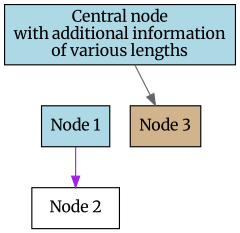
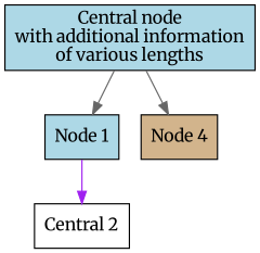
  digraph {
    fontname=Merriweather
    node [fillcolor=lightblue fontname=Merriweather shape=rect style=filled]
    edge [color=gray40 fontname=Merriweather style=solid]
    n1 [label="Central node\nwith additional information\nof various lengths"]
    n2 [label="Node 1"]
-   n3 [fillcolor=tan label="Node 3"]
-   n4 [fillcolor=white label="Node 2"]
+   n3 [fillcolor=tan label="Node 4"]
+   n4 [fillcolor=white label="Central 2"]
+   n1 -> n2
    n1 -> n3
    n2 -> n4 [color=purple]
  }
